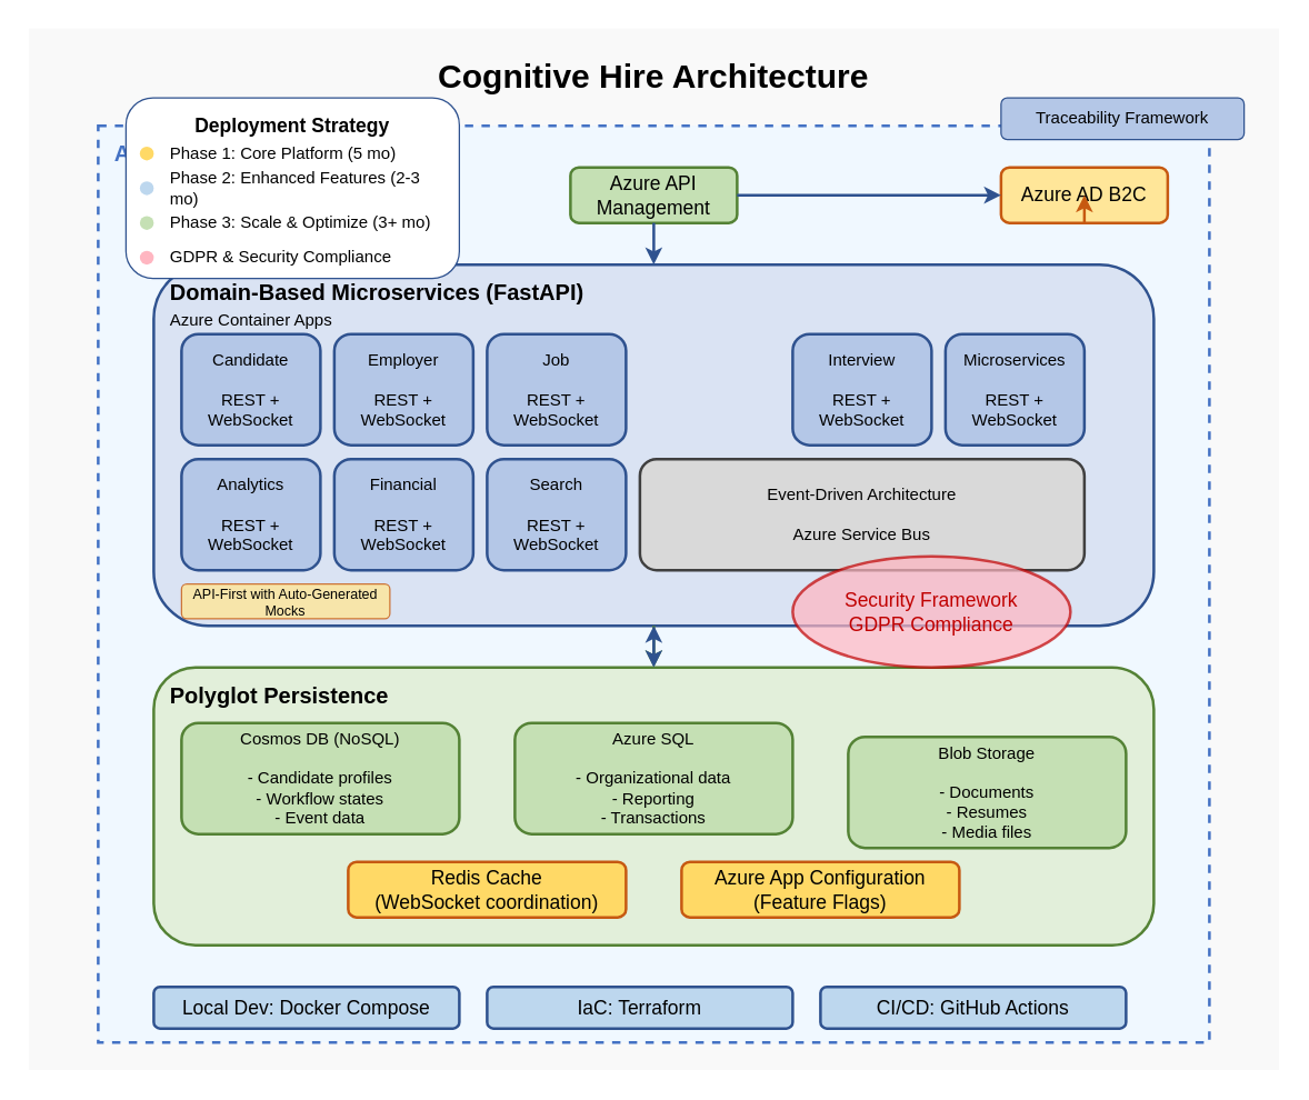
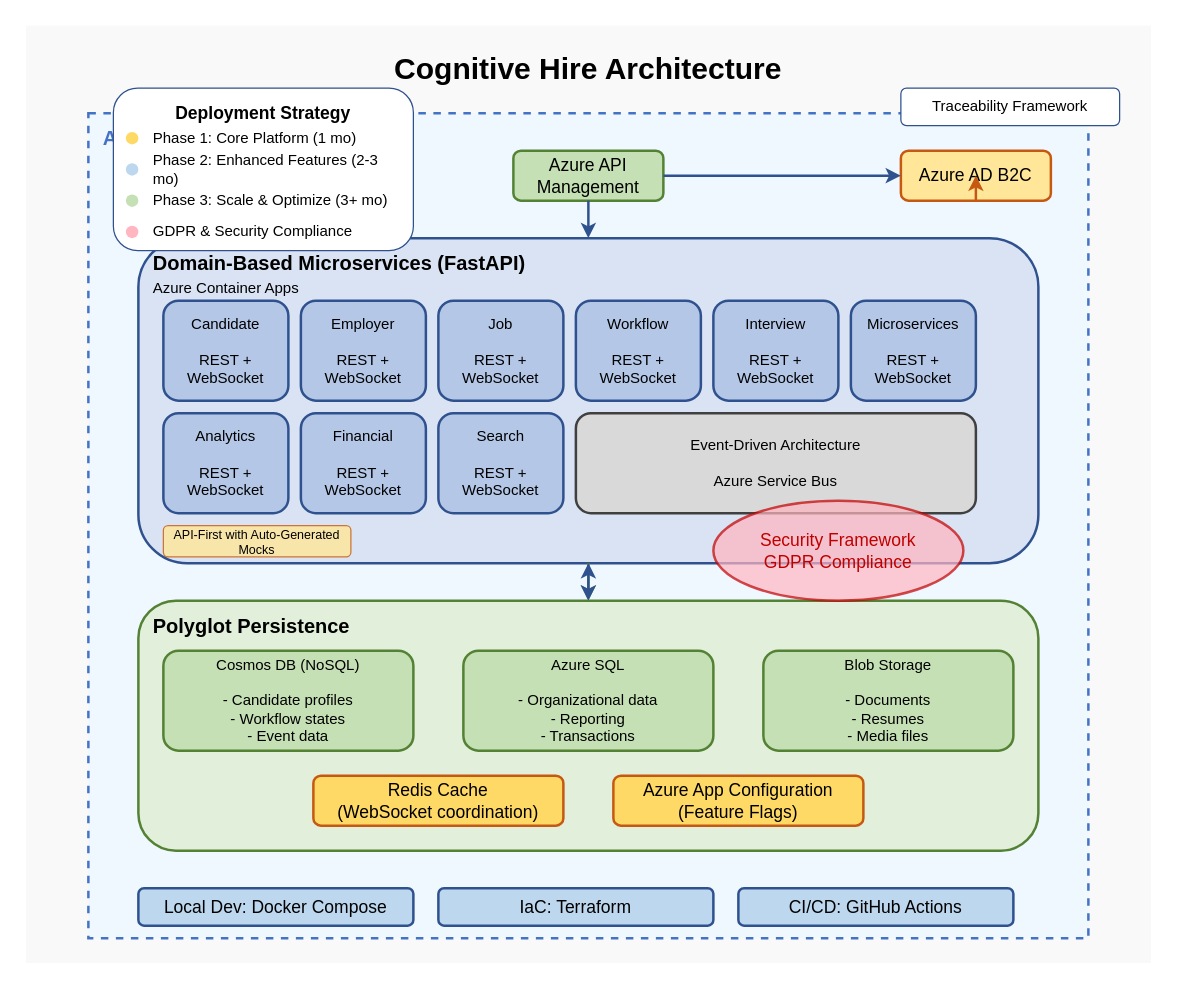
  <mxCell id="0" />
  <mxCell id="1" parent="0" />
  <mxCell id="2" value="" style="rounded=0;whiteSpace=wrap;html=1;fillColor=#f9f9f9;strokeColor=none;" vertex="1" parent="1"><mxGeometry width="900" height="750" as="geometry" x="20" y="20" /></mxCell>
  <mxCell id="3" value="Cognitive Hire Architecture" style="text;html=1;strokeColor=none;fillColor=none;align=center;verticalAlign=middle;whiteSpace=wrap;rounded=0;fontSize=24;fontStyle=1" vertex="1" parent="1"><mxGeometry x="270" y="40" width="400" height="30" as="geometry" /></mxCell>
  <mxCell id="4" value="" style="rounded=0;whiteSpace=wrap;html=1;fillColor=#f0f8ff;strokeColor=#4472C4;strokeWidth=2;dashed=1;" vertex="1" parent="1"><mxGeometry x="70" y="90" width="800" height="660" as="geometry" /></mxCell>
  <mxCell id="5" value="Azure Cloud" style="text;html=1;strokeColor=none;fillColor=none;align=left;verticalAlign=middle;whiteSpace=wrap;rounded=0;fontSize=16;fontStyle=1;fontColor=#4472C4;" vertex="1" parent="1"><mxGeometry x="80" y="100" width="200" height="20" as="geometry" /></mxCell>
  <mxCell id="6" value="Azure API Management" style="rounded=1;whiteSpace=wrap;html=1;fillColor=#C5E0B4;strokeColor=#548235;strokeWidth=2;fontSize=14;" vertex="1" parent="1"><mxGeometry x="410" y="120" width="120" height="40" as="geometry" /></mxCell>
  <mxCell id="7" value="Azure AD B2C" style="rounded=1;whiteSpace=wrap;html=1;fillColor=#FFE699;strokeColor=#C65911;strokeWidth=2;fontSize=14;" vertex="1" parent="1"><mxGeometry x="720" y="120" width="120" height="40" as="geometry" /></mxCell>
  <mxCell id="8" value="" style="rounded=1;whiteSpace=wrap;html=1;fillColor=#DAE3F3;strokeColor=#2F528F;strokeWidth=2;" vertex="1" parent="1"><mxGeometry x="110" y="190" width="720" height="260" as="geometry" /></mxCell>
  <mxCell id="9" value="Domain-Based Microservices (FastAPI)" style="text;html=1;strokeColor=none;fillColor=none;align=left;verticalAlign=middle;whiteSpace=wrap;rounded=0;fontSize=16;fontStyle=1" vertex="1" parent="1"><mxGeometry x="120" y="200" width="350" height="20" as="geometry" /></mxCell>
  <mxCell id="10" value="Azure Container Apps" style="text;html=1;strokeColor=none;fillColor=none;align=left;verticalAlign=middle;whiteSpace=wrap;rounded=0;fontSize=12;" vertex="1" parent="1"><mxGeometry x="120" y="220" width="200" height="20" as="geometry" /></mxCell>
  <mxCell id="11" value="Candidate&#10;&#10;REST + WebSocket" style="rounded=1;whiteSpace=wrap;html=1;fillColor=#B4C7E7;strokeColor=#2F528F;strokeWidth=2;fontSize=12;align=center;" vertex="1" parent="1"><mxGeometry x="130" y="240" width="100" height="80" as="geometry" /></mxCell>
  <mxCell id="12" value="Employer&#10;&#10;REST + WebSocket" style="rounded=1;whiteSpace=wrap;html=1;fillColor=#B4C7E7;strokeColor=#2F528F;strokeWidth=2;fontSize=12;align=center;" vertex="1" parent="1"><mxGeometry x="240" y="240" width="100" height="80" as="geometry" /></mxCell>
  <mxCell id="13" value="Job&#10;&#10;REST + WebSocket" style="rounded=1;whiteSpace=wrap;html=1;fillColor=#B4C7E7;strokeColor=#2F528F;strokeWidth=2;fontSize=12;align=center;" vertex="1" parent="1"><mxGeometry x="350" y="240" width="100" height="80" as="geometry" /></mxCell>
+ <mxCell id="14" value="Workflow&#10;&#10;REST + WebSocket" style="rounded=1;whiteSpace=wrap;html=1;fillColor=#B4C7E7;strokeColor=#2F528F;strokeWidth=2;fontSize=12;align=center;" vertex="1" parent="1"><mxGeometry x="460" y="240" width="100" height="80" as="geometry" /></mxCell>
  <mxCell id="15" value="Interview&#10;&#10;REST + WebSocket" style="rounded=1;whiteSpace=wrap;html=1;fillColor=#B4C7E7;strokeColor=#2F528F;strokeWidth=2;fontSize=12;align=center;" vertex="1" parent="1"><mxGeometry x="570" y="240" width="100" height="80" as="geometry" /></mxCell>
  <mxCell id="16" value="Microservices&#10;&#10;REST + WebSocket" style="rounded=1;whiteSpace=wrap;html=1;fillColor=#B4C7E7;strokeColor=#2F528F;strokeWidth=2;fontSize=12;align=center;" vertex="1" parent="1"><mxGeometry x="680" y="240" width="100" height="80" as="geometry" /></mxCell>
  <mxCell id="17" value="Analytics&#10;&#10;REST + WebSocket" style="rounded=1;whiteSpace=wrap;html=1;fillColor=#B4C7E7;strokeColor=#2F528F;strokeWidth=2;fontSize=12;align=center;" vertex="1" parent="1"><mxGeometry x="130" y="330" width="100" height="80" as="geometry" /></mxCell>
  <mxCell id="18" value="Financial&#10;&#10;REST + WebSocket" style="rounded=1;whiteSpace=wrap;html=1;fillColor=#B4C7E7;strokeColor=#2F528F;strokeWidth=2;fontSize=12;align=center;" vertex="1" parent="1"><mxGeometry x="240" y="330" width="100" height="80" as="geometry" /></mxCell>
  <mxCell id="19" value="Search&#10;&#10;REST + WebSocket" style="rounded=1;whiteSpace=wrap;html=1;fillColor=#B4C7E7;strokeColor=#2F528F;strokeWidth=2;fontSize=12;align=center;" vertex="1" parent="1"><mxGeometry x="350" y="330" width="100" height="80" as="geometry" /></mxCell>
  <mxCell id="20" value="Event-Driven Architecture&#10;&#10;Azure Service Bus" style="rounded=1;whiteSpace=wrap;html=1;fillColor=#D9D9D9;strokeColor=#404040;strokeWidth=2;fontSize=12;align=center;" vertex="1" parent="1"><mxGeometry x="460" y="330" width="320" height="80" as="geometry" /></mxCell>
  <mxCell id="21" value="API-First with Auto-Generated Mocks" style="rounded=1;whiteSpace=wrap;html=1;fillColor=#FFE699;strokeColor=#C65911;strokeWidth=1;fontSize=10;align=center;opacity=80;" vertex="1" parent="1"><mxGeometry x="130" y="420" width="150" height="25" as="geometry" /></mxCell>
  <mxCell id="22" value="" style="endArrow=classic;html=1;exitX=0.5;exitY=1;exitDx=0;exitDy=0;entryX=0.5;entryY=0;entryDx=0;entryDy=0;strokeColor=#2F528F;strokeWidth=2;" edge="1" parent="1" source="6" target="8"><mxGeometry width="50" height="50" relative="1" as="geometry"><mxPoint x="470" y="160" as="sourcePoint" /><mxPoint x="470" y="190" as="targetPoint" /></mxGeometry></mxCell>
  <mxCell id="23" value="" style="endArrow=classic;html=1;exitX=0.5;exitY=1;exitDx=0;exitDy=0;entryX=0.5;entryY=0;entryDx=0;entryDy=0;strokeColor=#C65911;strokeWidth=2;" edge="1" parent="1"><mxGeometry width="50" height="50" relative="1" as="geometry"><mxPoint x="780" y="160" as="sourcePoint" /><mxPoint x="780" y="140" as="targetPoint" /></mxGeometry></mxCell>
  <mxCell id="24" value="" style="endArrow=classic;html=1;exitX=1;exitY=0.5;exitDx=0;exitDy=0;entryX=0;entryY=0.5;entryDx=0;entryDy=0;strokeColor=#2F528F;strokeWidth=2;" edge="1" parent="1"><mxGeometry width="50" height="50" relative="1" as="geometry"><mxPoint x="530" y="140" as="sourcePoint" /><mxPoint x="720" y="140" as="targetPoint" /></mxGeometry></mxCell>
  <mxCell id="25" value="" style="rounded=1;whiteSpace=wrap;html=1;fillColor=#E2EFDA;strokeColor=#548235;strokeWidth=2;" vertex="1" parent="1"><mxGeometry x="110" y="480" width="720" height="200" as="geometry" /></mxCell>
  <mxCell id="26" value="Polyglot Persistence" style="text;html=1;strokeColor=none;fillColor=none;align=left;verticalAlign=middle;whiteSpace=wrap;rounded=0;fontSize=16;fontStyle=1" vertex="1" parent="1"><mxGeometry x="120" y="490" width="200" height="20" as="geometry" /></mxCell>
  <mxCell id="27" value="Cosmos DB (NoSQL)&#10;&#10;- Candidate profiles&#10;- Workflow states&#10;- Event data" style="rounded=1;whiteSpace=wrap;html=1;fillColor=#C5E0B4;strokeColor=#548235;strokeWidth=2;fontSize=12;align=center;" vertex="1" parent="1"><mxGeometry x="130" y="520" width="200" height="80" as="geometry" /></mxCell>
  <mxCell id="28" value="Azure SQL&#10;&#10;- Organizational data&#10;- Reporting&#10;- Transactions" style="rounded=1;whiteSpace=wrap;html=1;fillColor=#C5E0B4;strokeColor=#548235;strokeWidth=2;fontSize=12;align=center;" vertex="1" parent="1"><mxGeometry x="370" y="520" width="200" height="80" as="geometry" /></mxCell>
- <mxCell id="29" value="Blob Storage&#10;&#10;- Documents&#10;- Resumes&#10;- Media files" style="rounded=1;whiteSpace=wrap;html=1;fillColor=#C5E0B4;strokeColor=#548235;strokeWidth=2;fontSize=12;align=center;" vertex="1" parent="1"><mxGeometry x="610" y="530" width="200" height="80" as="geometry" /></mxCell>
+ <mxCell id="29" value="Blob Storage&#10;&#10;- Documents&#10;- Resumes&#10;- Media files" style="rounded=1;whiteSpace=wrap;html=1;fillColor=#C5E0B4;strokeColor=#548235;strokeWidth=2;fontSize=12;align=center;" vertex="1" parent="1"><mxGeometry x="610" y="520" width="200" height="80" as="geometry" /></mxCell>
  <mxCell id="30" value="Redis Cache&#10;(WebSocket coordination)" style="rounded=1;whiteSpace=wrap;html=1;fillColor=#FFD966;strokeColor=#C65911;strokeWidth=2;fontSize=14;align=center;" vertex="1" parent="1"><mxGeometry x="250" y="620" width="200" height="40" as="geometry" /></mxCell>
  <mxCell id="31" value="Azure App Configuration&#10;(Feature Flags)" style="rounded=1;whiteSpace=wrap;html=1;fillColor=#FFD966;strokeColor=#C65911;strokeWidth=2;fontSize=14;align=center;" vertex="1" parent="1"><mxGeometry x="490" y="620" width="200" height="40" as="geometry" /></mxCell>
  <mxCell id="32" value="" style="endArrow=classic;html=1;exitX=0.5;exitY=1;exitDx=0;exitDy=0;entryX=0.5;entryY=0;entryDx=0;entryDy=0;strokeColor=#548235;strokeWidth=2;" edge="1" parent="1"><mxGeometry width="50" height="50" relative="1" as="geometry"><mxPoint x="470" y="450" as="sourcePoint" /><mxPoint x="470" y="480" as="targetPoint" /></mxGeometry></mxCell>
  <mxCell id="33" value="Local Dev: Docker Compose" style="rounded=1;whiteSpace=wrap;html=1;fillColor=#BDD7EE;strokeColor=#2F528F;strokeWidth=2;fontSize=14;align=center;" vertex="1" parent="1"><mxGeometry x="110" y="710" width="220" height="30" as="geometry" /></mxCell>
  <mxCell id="34" value="IaC: Terraform" style="rounded=1;whiteSpace=wrap;html=1;fillColor=#BDD7EE;strokeColor=#2F528F;strokeWidth=2;fontSize=14;align=center;" vertex="1" parent="1"><mxGeometry x="350" y="710" width="220" height="30" as="geometry" /></mxCell>
  <mxCell id="35" value="CI/CD: GitHub Actions" style="rounded=1;whiteSpace=wrap;html=1;fillColor=#BDD7EE;strokeColor=#2F528F;strokeWidth=2;fontSize=14;align=center;" vertex="1" parent="1"><mxGeometry x="590" y="710" width="220" height="30" as="geometry" /></mxCell>
  <mxCell id="36" value="Security Framework&#10;GDPR Compliance" style="ellipse;whiteSpace=wrap;html=1;fillColor=#FFB6C1;strokeColor=#C00000;strokeWidth=2;opacity=70;fontSize=14;fontColor=#C00000;align=center;" vertex="1" parent="1"><mxGeometry x="570" y="400" width="200" height="80" as="geometry" /></mxCell>
  <mxCell id="37" value="" style="rounded=1;whiteSpace=wrap;html=1;fillColor=#ffffff;strokeColor=#2F528F;strokeWidth=1;" vertex="1" parent="1"><mxGeometry x="90" y="70" width="240" height="130" as="geometry" /></mxCell>
  <mxCell id="38" value="Deployment Strategy" style="text;html=1;strokeColor=none;fillColor=none;align=center;verticalAlign=middle;whiteSpace=wrap;rounded=0;fontSize=14;fontStyle=1" vertex="1" parent="1"><mxGeometry x="90" y="80" width="240" height="20" as="geometry" /></mxCell>
  <mxCell id="39" value="" style="ellipse;whiteSpace=wrap;html=1;aspect=fixed;fillColor=#FFD966;strokeColor=none;" vertex="1" parent="1"><mxGeometry x="100" y="105" width="10" height="10" as="geometry" /></mxCell>
- <mxCell id="40" value="Phase 1: Core Platform (5 mo)" style="text;html=1;strokeColor=none;fillColor=none;align=left;verticalAlign=middle;whiteSpace=wrap;rounded=0;fontSize=12;" vertex="1" parent="1"><mxGeometry x="120" y="105" width="200" height="10" as="geometry" /></mxCell>
+ <mxCell id="40" value="Phase 1: Core Platform (1 mo)" style="text;html=1;strokeColor=none;fillColor=none;align=left;verticalAlign=middle;whiteSpace=wrap;rounded=0;fontSize=12;" vertex="1" parent="1"><mxGeometry x="120" y="105" width="200" height="10" as="geometry" /></mxCell>
  <mxCell id="41" value="" style="ellipse;whiteSpace=wrap;html=1;aspect=fixed;fillColor=#BDD7EE;strokeColor=none;" vertex="1" parent="1"><mxGeometry x="100" y="130" width="10" height="10" as="geometry" /></mxCell>
  <mxCell id="42" value="Phase 2: Enhanced Features (2-3 mo)" style="text;html=1;strokeColor=none;fillColor=none;align=left;verticalAlign=middle;whiteSpace=wrap;rounded=0;fontSize=12;" vertex="1" parent="1"><mxGeometry x="120" y="130" width="200" height="10" as="geometry" /></mxCell>
  <mxCell id="43" value="" style="ellipse;whiteSpace=wrap;html=1;aspect=fixed;fillColor=#C5E0B4;strokeColor=none;" vertex="1" parent="1"><mxGeometry x="100" y="155" width="10" height="10" as="geometry" /></mxCell>
  <mxCell id="44" value="Phase 3: Scale &amp; Optimize (3+ mo)" style="text;html=1;strokeColor=none;fillColor=none;align=left;verticalAlign=middle;whiteSpace=wrap;rounded=0;fontSize=12;" vertex="1" parent="1"><mxGeometry x="120" y="155" width="200" height="10" as="geometry" /></mxCell>
  <mxCell id="45" value="" style="ellipse;whiteSpace=wrap;html=1;aspect=fixed;fillColor=#FFB6C1;strokeColor=none;" vertex="1" parent="1"><mxGeometry x="100" y="180" width="10" height="10" as="geometry" /></mxCell>
  <mxCell id="46" value="GDPR &amp; Security Compliance" style="text;html=1;strokeColor=none;fillColor=none;align=left;verticalAlign=middle;whiteSpace=wrap;rounded=0;fontSize=12;" vertex="1" parent="1"><mxGeometry x="120" y="180" width="200" height="10" as="geometry" /></mxCell>
- <mxCell id="47" value="Traceability Framework" style="rounded=1;whiteSpace=wrap;html=1;fillColor=#b4c7e7;strokeColor=#2F528F;strokeWidth=1;fontSize=12;align=center;" vertex="1" parent="1"><mxGeometry x="720" y="70" width="175" height="30" as="geometry" /></mxCell>
+ <mxCell id="47" value="Traceability Framework" style="rounded=1;whiteSpace=wrap;html=1;fillColor=#ffffff;strokeColor=#2F528F;strokeWidth=1;fontSize=12;align=center;" vertex="1" parent="1"><mxGeometry x="720" y="70" width="175" height="30" as="geometry" /></mxCell>
  <mxCell id="48" value="" style="endArrow=classic;startArrow=classic;html=1;rounded=0;entryX=0.5;entryY=1;entryDx=0;entryDy=0;exitX=0.5;exitY=0;exitDx=0;exitDy=0;strokeColor=#2F528F;strokeWidth=2;" edge="1" parent="1" source="25" target="8"><mxGeometry width="50" height="50" relative="1" as="geometry"><mxPoint x="420" y="480" as="sourcePoint" /><mxPoint x="470" y="430" as="targetPoint" /></mxGeometry></mxCell>
